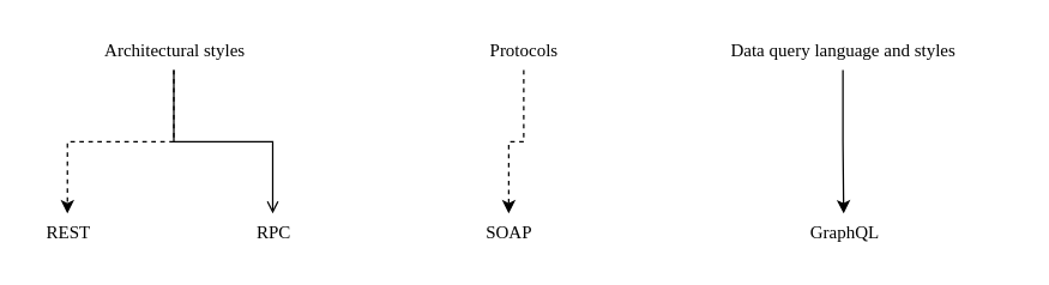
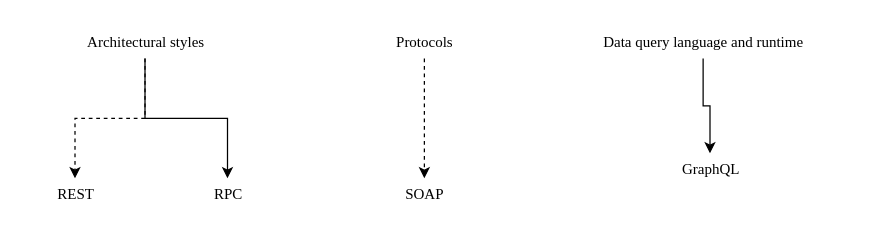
  <mxCell id="0" />
  <mxCell id="1" parent="0" />
- <mxCell id="2" value="REST" style="text;html=1;align=center;verticalAlign=middle;resizable=0;points=[];autosize=1;strokeColor=none;fillColor=none;fontFamily=Verdana;" vertex="1" parent="1"><mxGeometry x="20" y="142" width="49" height="26" as="geometry" /></mxCell>
+ <mxCell id="2" value="REST" style="text;html=1;align=center;verticalAlign=middle;resizable=0;points=[];autosize=1;strokeColor=none;fillColor=none;fontFamily=Verdana;" vertex="1" parent="1"><mxGeometry x="35" y="142" width="49" height="26" as="geometry" /></mxCell>
  <mxCell id="3" value="SOAP" style="text;html=1;align=center;verticalAlign=middle;resizable=0;points=[];autosize=1;strokeColor=none;fillColor=none;fontFamily=Verdana;" vertex="1" parent="1"><mxGeometry x="313" y="142" width="52" height="26" as="geometry" /></mxCell>
  <mxCell id="4" value="RPC" style="text;html=1;align=center;verticalAlign=middle;resizable=0;points=[];autosize=1;strokeColor=none;fillColor=none;fontFamily=Verdana;" vertex="1" parent="1"><mxGeometry x="160" y="142" width="43" height="26" as="geometry" /></mxCell>
- <mxCell id="5" value="GraphQL" style="text;html=1;align=center;verticalAlign=middle;resizable=0;points=[];autosize=1;strokeColor=none;fillColor=none;fontFamily=Verdana;" vertex="1" parent="1"><mxGeometry x="526" y="142" width="73" height="26" as="geometry" /></mxCell>
+ <mxCell id="5" value="GraphQL" style="text;html=1;align=center;verticalAlign=middle;resizable=0;points=[];autosize=1;strokeColor=none;fillColor=none;fontFamily=Verdana;" vertex="1" parent="1"><mxGeometry x="531" y="122" width="73" height="26" as="geometry" /></mxCell>
  <mxCell id="6" style="edgeStyle=orthogonalEdgeStyle;rounded=0;orthogonalLoop=1;jettySize=auto;html=1;fontFamily=Verdana;dashed=1;" edge="1" parent="1" source="8" target="2"><mxGeometry relative="1" as="geometry" /></mxCell>
- <mxCell id="7" style="edgeStyle=orthogonalEdgeStyle;rounded=0;orthogonalLoop=1;jettySize=auto;html=1;fontFamily=Verdana;endArrow=open;" edge="1" parent="1" source="8" target="4"><mxGeometry relative="1" as="geometry" /></mxCell>
+ <mxCell id="7" style="edgeStyle=orthogonalEdgeStyle;rounded=0;orthogonalLoop=1;jettySize=auto;html=1;fontFamily=Verdana;" edge="1" parent="1" source="8" target="4"><mxGeometry relative="1" as="geometry" /></mxCell>
  <mxCell id="8" value="Architectural styles" style="text;html=1;align=center;verticalAlign=middle;resizable=0;points=[];autosize=1;strokeColor=none;fillColor=none;fontFamily=Verdana;" vertex="1" parent="1"><mxGeometry x="47" y="20" width="137" height="26" as="geometry" /></mxCell>
  <mxCell id="9" style="edgeStyle=orthogonalEdgeStyle;rounded=0;orthogonalLoop=1;jettySize=auto;html=1;fontFamily=Verdana;dashed=1;" edge="1" parent="1" source="10" target="3"><mxGeometry relative="1" as="geometry" /></mxCell>
- <mxCell id="10" value="&lt;div&gt;Protocols&lt;/div&gt;" style="text;html=1;align=center;verticalAlign=middle;resizable=0;points=[];autosize=1;strokeColor=none;fillColor=none;fontFamily=Verdana;" vertex="1" parent="1"><mxGeometry x="311" y="20" width="76" height="26" as="geometry" /></mxCell>
+ <mxCell id="10" value="&lt;div&gt;Protocols&lt;/div&gt;" style="text;html=1;align=center;verticalAlign=middle;resizable=0;points=[];autosize=1;strokeColor=none;fillColor=none;fontFamily=Verdana;" vertex="1" parent="1"><mxGeometry x="301" y="20" width="76" height="26" as="geometry" /></mxCell>
  <mxCell id="11" style="edgeStyle=orthogonalEdgeStyle;rounded=0;orthogonalLoop=1;jettySize=auto;html=1;fontFamily=Verdana;" edge="1" parent="1" source="12" target="5"><mxGeometry relative="1" as="geometry" /></mxCell>
- <mxCell id="12" value="Data query language and styles " style="text;html=1;align=center;verticalAlign=middle;resizable=0;points=[];autosize=1;strokeColor=none;fillColor=none;fontFamily=Verdana;" vertex="1" parent="1"><mxGeometry x="446.5" y="20" width="231" height="26" as="geometry" /></mxCell>
+ <mxCell id="12" value="Data query language and runtime " style="text;html=1;align=center;verticalAlign=middle;resizable=0;points=[];autosize=1;strokeColor=none;fillColor=none;fontFamily=Verdana;" vertex="1" parent="1"><mxGeometry x="446.5" y="20" width="231" height="26" as="geometry" /></mxCell>
